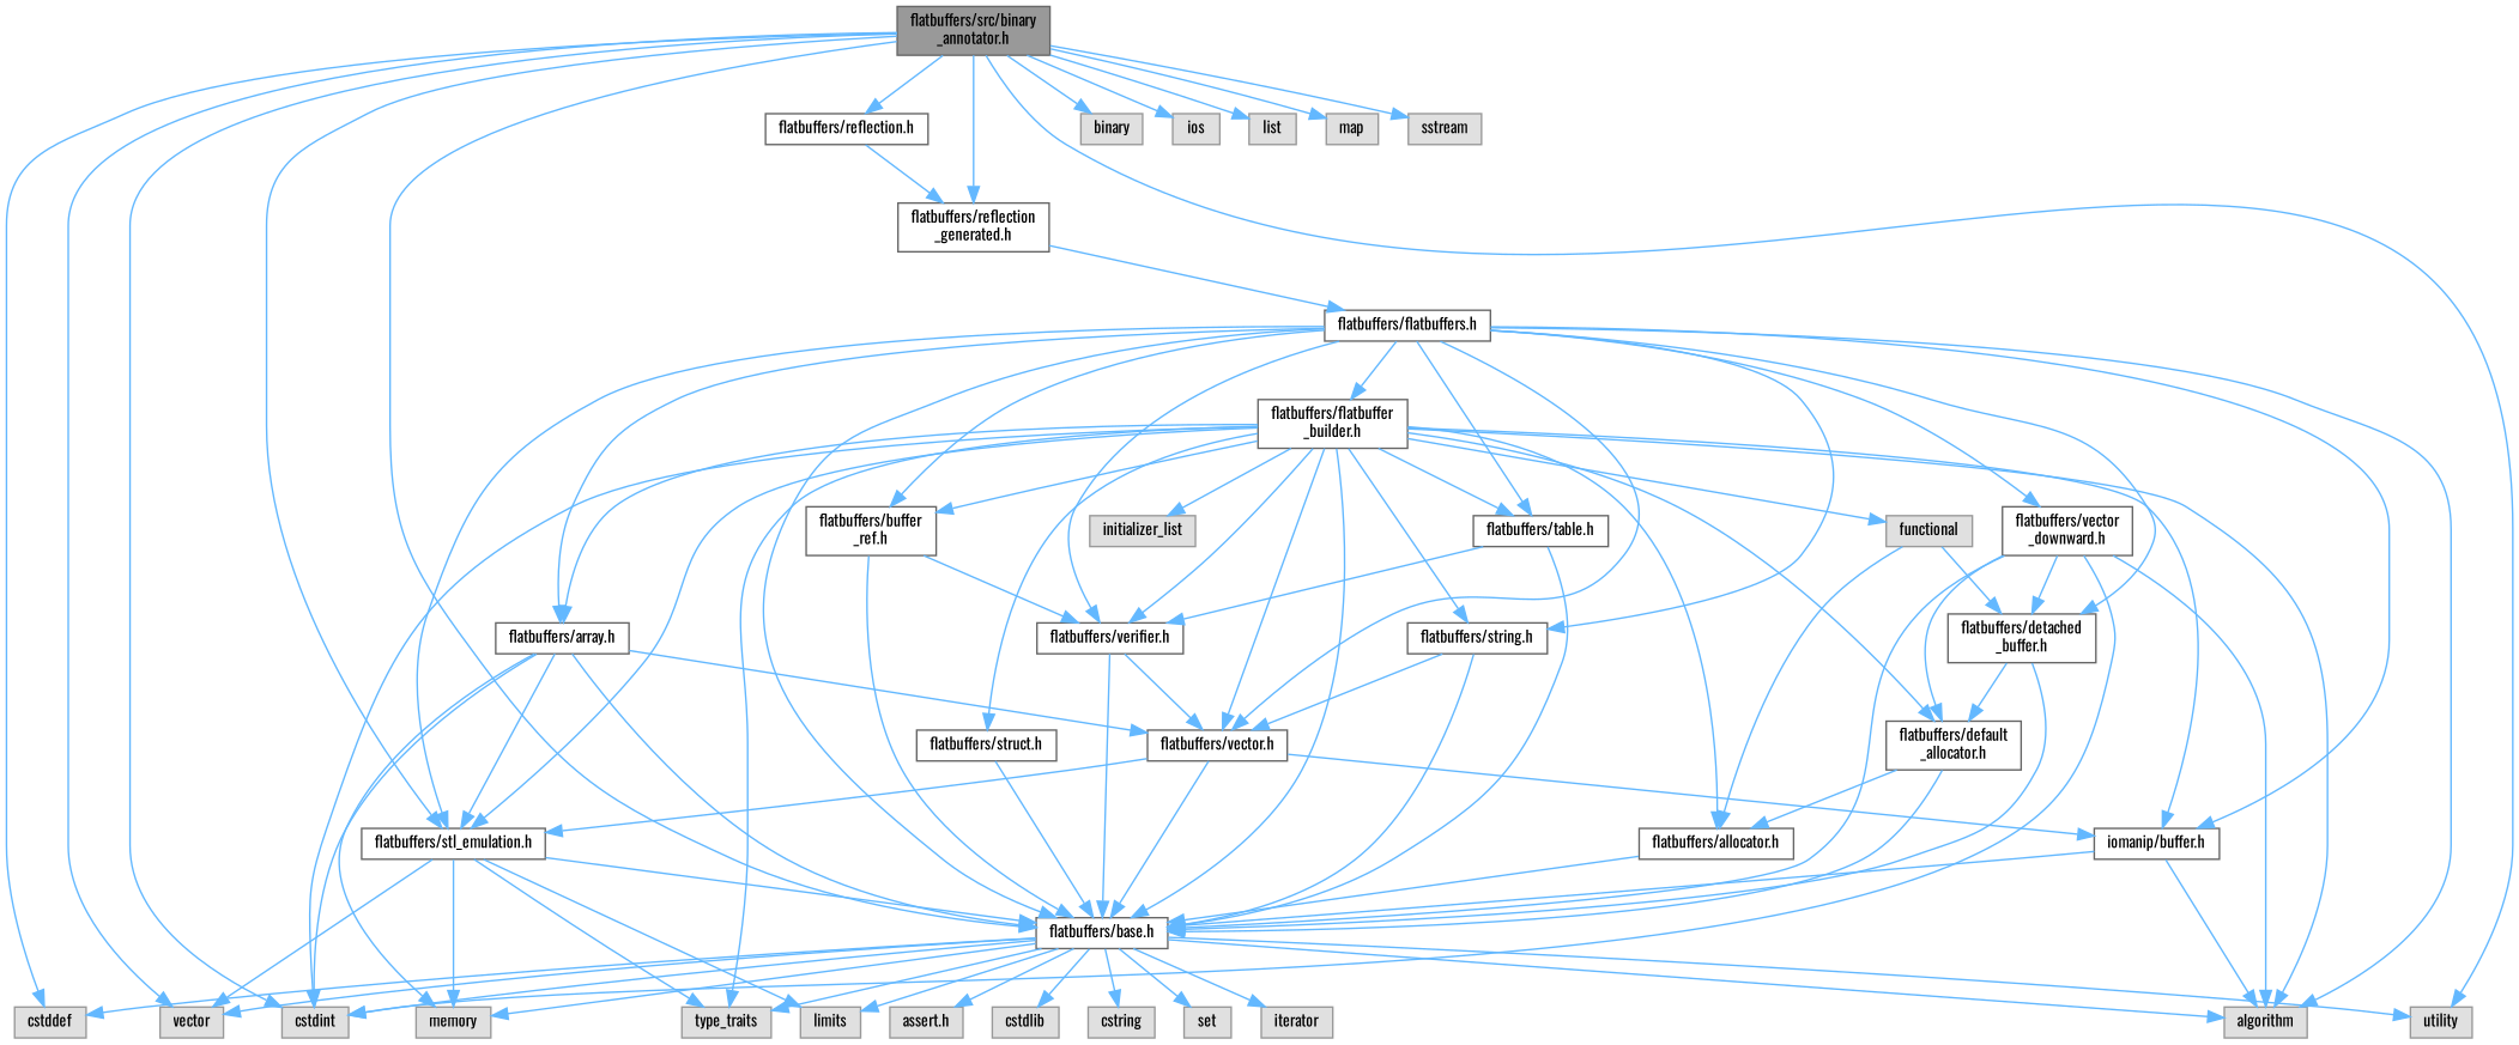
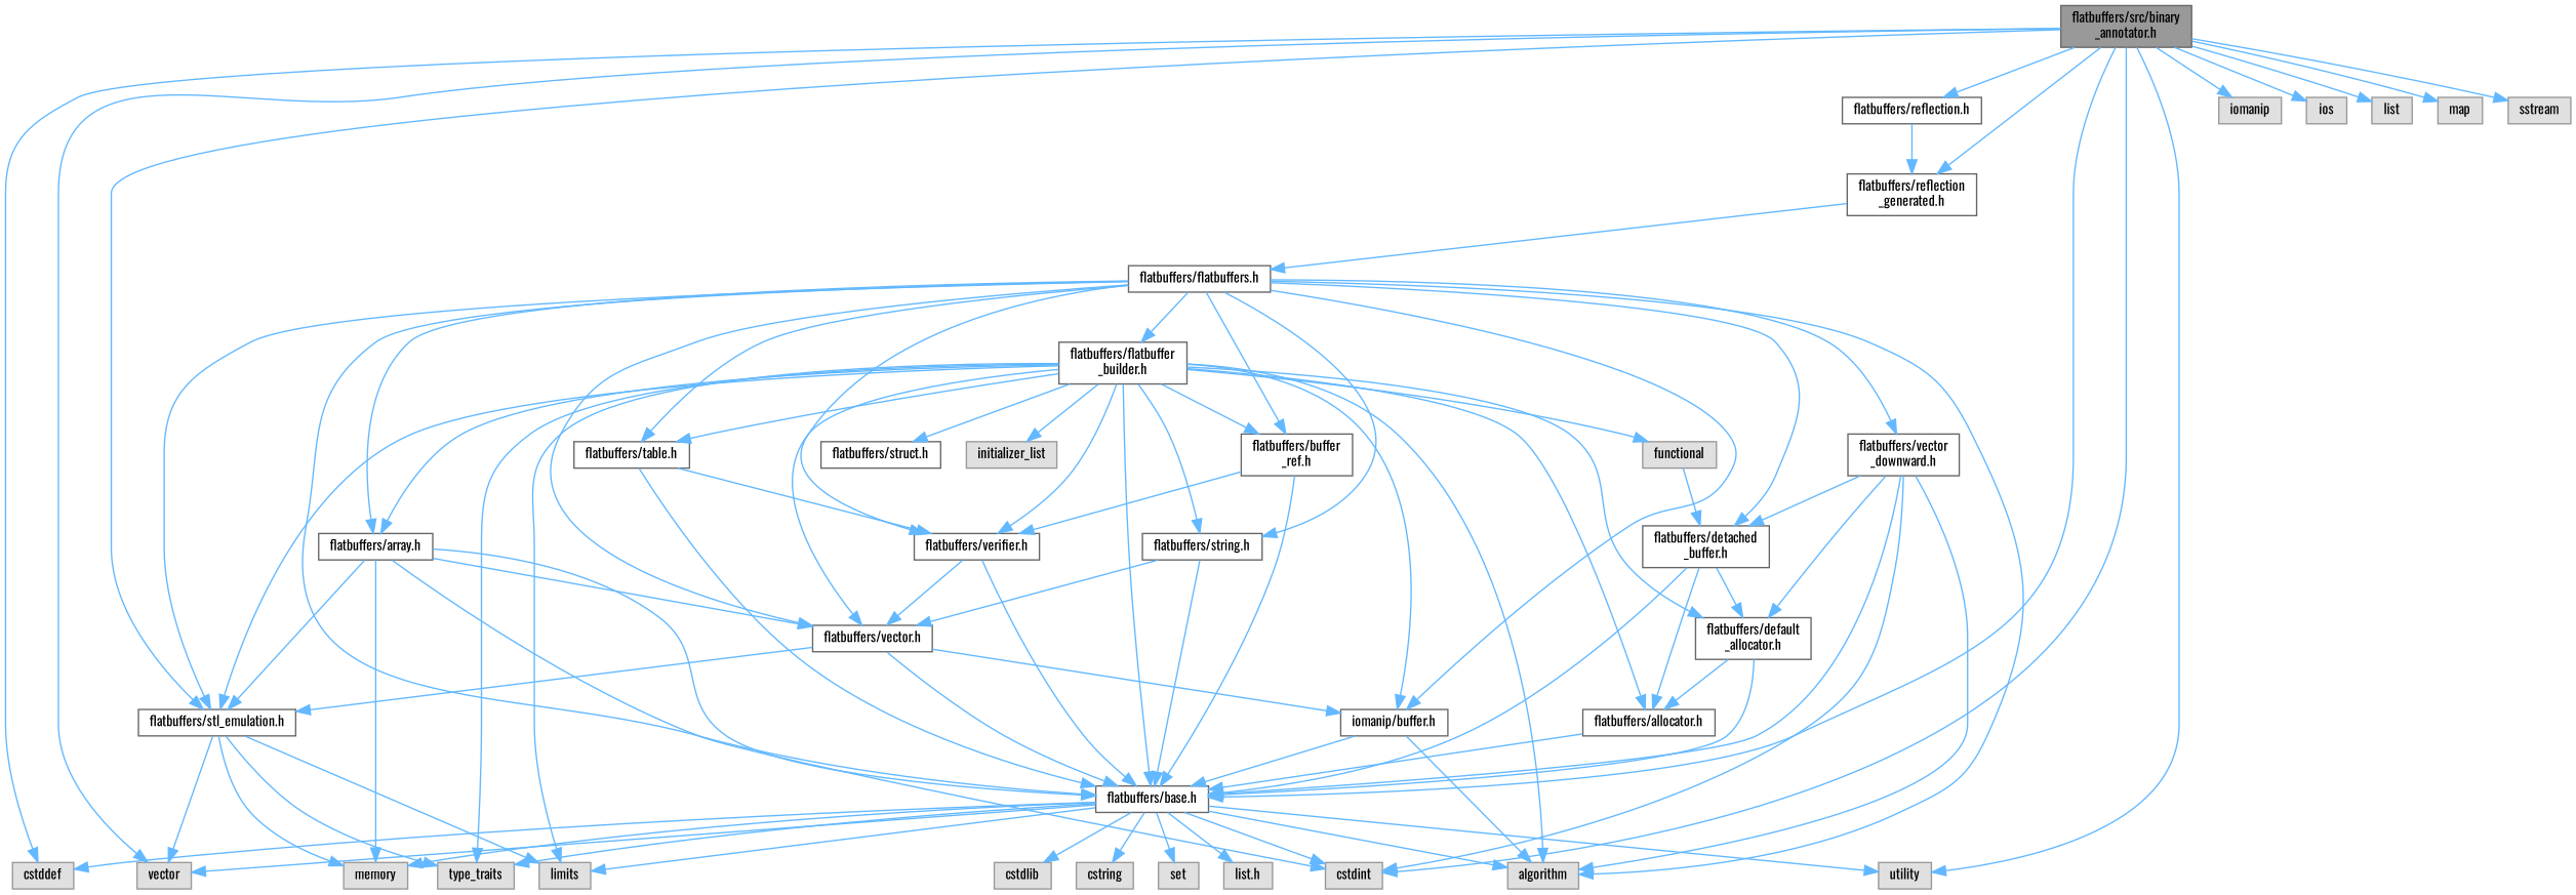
  digraph {
    fontname=Oswald
    node [color=grey60 fillcolor="#E0E0E0" fontname=Oswald fontsize=10 shape=box style=filled]
    edge [color=steelblue1 fontname=Oswald fontsize=10 labelfontname=Helvetica labelfontsize=10 style=solid]
    n1 [color=gray40 fillcolor=grey60 fontcolor=black height=0.2 label="flatbuffers/src/binary\l_annotator.h" width=0.4]
    n2 [height=0.2 label=cstddef width=0.4]
    n3 [height=0.2 label=cstdint width=0.4]
-   n4 [height=0.2 label=binary width=0.4]
+   n4 [height=0.2 label=iomanip width=0.4]
    n5 [height=0.2 label=ios width=0.4]
    n6 [height=0.2 label=list width=0.4]
    n7 [height=0.2 label=map width=0.4]
    n8 [height=0.2 label=sstream width=0.4]
    n9 [height=0.2 label=utility width=0.4]
    n10 [height=0.2 label=vector width=0.4]
    n11 [color=grey40 fillcolor=white height=0.2 label="flatbuffers/base.h" width=0.4]
    n12 [color=grey40 fillcolor=white height=0.2 label="flatbuffers/reflection.h" width=0.4]
    n13 [color=grey40 fillcolor=white height=0.2 label="flatbuffers/reflection\l_generated.h" width=0.4]
    n14 [color=grey40 fillcolor=white height=0.2 label="flatbuffers/stl_emulation.h" width=0.4]
-   n15 [height=0.2 label="assert.h" width=0.4]
+   n15 [height=0.2 label="list.h" width=0.4]
    n16 [height=0.2 label=cstdlib width=0.4]
    n17 [height=0.2 label=cstring width=0.4]
    n18 [height=0.2 label=type_traits width=0.4]
    n19 [height=0.2 label=set width=0.4]
    n20 [height=0.2 label=algorithm width=0.4]
    n21 [height=0.2 label=limits width=0.4]
-   n22 [height=0.2 label=iterator width=0.4]
    n23 [height=0.2 label=memory width=0.4]
    n24 [color=grey40 fillcolor=white height=0.2 label="flatbuffers/flatbuffers.h" width=0.4]
    n25 [color=grey40 fillcolor=white height=0.2 label="flatbuffers/array.h" width=0.4]
    n26 [color=grey40 fillcolor=white height=0.2 label="flatbuffers/vector.h" width=0.4]
    n27 [color=grey40 fillcolor=white height=0.2 label="iomanip/buffer.h" width=0.4]
    n28 [color=grey40 fillcolor=white height=0.2 label="flatbuffers/buffer\l_ref.h" width=0.4]
    n29 [color=grey40 fillcolor=white height=0.2 label="flatbuffers/verifier.h" width=0.4]
    n30 [color=grey40 fillcolor=white height=0.2 label="flatbuffers/detached\l_buffer.h" width=0.4]
    n31 [color=grey40 fillcolor=white height=0.2 label="flatbuffers/flatbuffer\l_builder.h" width=0.4]
    n32 [color=grey40 fillcolor=white height=0.2 label="flatbuffers/string.h" width=0.4]
    n33 [color=grey40 fillcolor=white height=0.2 label="flatbuffers/table.h" width=0.4]
    n34 [color=grey40 fillcolor=white height=0.2 label="flatbuffers/vector\l_downward.h" width=0.4]
    n35 [color=grey40 fillcolor=white height=0.2 label="flatbuffers/allocator.h" width=0.4]
    n36 [color=grey40 fillcolor=white height=0.2 label="flatbuffers/default\l_allocator.h" width=0.4]
    n37 [color=grey40 fillcolor=white height=0.2 label="flatbuffers/struct.h" width=0.4]
    n38 [height=0.2 label=functional width=0.4]
    n39 [height=0.2 label=initializer_list width=0.4]
    n1 -> n2
    n1 -> n3
    n1 -> n4
    n1 -> n5
    n1 -> n6
    n1 -> n7
    n1 -> n8
    n1 -> n9
    n1 -> n10
    n1 -> n11
    n1 -> n12
    n1 -> n13
    n1 -> n14
    n11 -> n2
    n11 -> n3
    n11 -> n9
    n11 -> n10
    n11 -> n15
    n11 -> n16
    n11 -> n17
    n11 -> n18
    n11 -> n19
    n11 -> n20
    n11 -> n21
-   n11 -> n22
    n11 -> n23
    n12 -> n13
    n13 -> n24
    n14 -> n10
-   n14 -> n11
    n14 -> n18
    n14 -> n21
    n14 -> n23
    n24 -> n11
    n24 -> n14
    n24 -> n20
    n24 -> n25
    n24 -> n26
    n24 -> n27
    n24 -> n28
    n24 -> n29
    n24 -> n30
    n24 -> n31
    n24 -> n32
    n24 -> n33
    n24 -> n34
    n25 -> n3
    n25 -> n11
    n25 -> n14
    n25 -> n23
    n25 -> n26
    n26 -> n11
    n26 -> n14
    n26 -> n27
    n27 -> n11
    n27 -> n20
    n28 -> n11
    n28 -> n29
    n29 -> n11
    n29 -> n26
    n30 -> n11
-   n38 -> n35
+   n30 -> n35
    n30 -> n36
-   n31 -> n3
+   n31 -> n21
    n31 -> n11
    n31 -> n14
    n31 -> n18
    n31 -> n20
    n31 -> n25
    n31 -> n26
    n31 -> n27
    n31 -> n28
    n31 -> n29
    n31 -> n32
    n31 -> n33
    n31 -> n35
    n31 -> n36
    n31 -> n37
    n31 -> n38
    n31 -> n39
    n32 -> n11
    n32 -> n26
    n33 -> n11
    n33 -> n29
    n34 -> n3
    n34 -> n11
    n34 -> n20
    n34 -> n30
    n34 -> n36
    n35 -> n11
    n36 -> n11
    n36 -> n35
-   n37 -> n11
    n38 -> n30
  }
